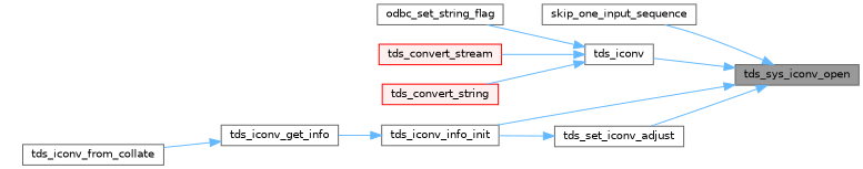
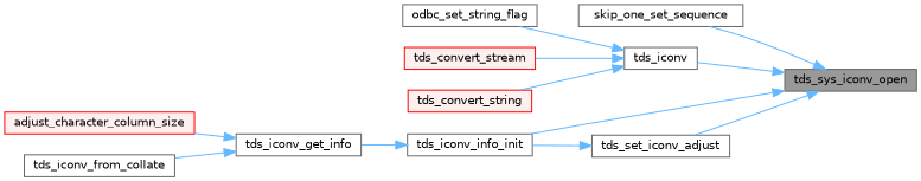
  digraph {
    rankdir=RL
    node [color=grey40 fillcolor=white fontname=Helvetica fontsize=10 shape=box style=filled]
    edge [color=steelblue1 dir=back fontname=Helvetica fontsize=10 labelfontname=Helvetica labelfontsize=10 style=solid]
    n1 [color=gray40 fillcolor=grey60 fontcolor=black height=0.2 label=tds_sys_iconv_open width=0.4]
-   n2 [height=0.2 label=skip_one_input_sequence width=0.4]
+   n2 [height=0.2 label=skip_one_set_sequence width=0.4]
    n3 [height=0.2 label=tds_iconv width=0.4]
    n4 [height=0.2 label=tds_iconv_info_init width=0.4]
    n5 [height=0.2 label=tds_set_iconv_adjust width=0.4]
    n6 [height=0.2 label=odbc_set_string_flag width=0.4]
    n7 [color=red fillcolor="#FFF0F0" height=0.2 label=tds_convert_stream width=0.4]
    n8 [color=red fillcolor="#FFF0F0" height=0.2 label=tds_convert_string width=0.4]
    n9 [height=0.2 label=tds_iconv_get_info width=0.4]
+   n10 [color=red fillcolor="#FFF0F0" height=0.2 label=adjust_character_column_size width=0.4]
    n11 [height=0.2 label=tds_iconv_from_collate width=0.4]
    n1 -> n2
    n1 -> n3
    n1 -> n4
    n1 -> n5
    n3 -> n6
    n3 -> n7
    n3 -> n8
    n4 -> n9
    n5 -> n4
+   n9 -> n10
    n9 -> n11
  }
